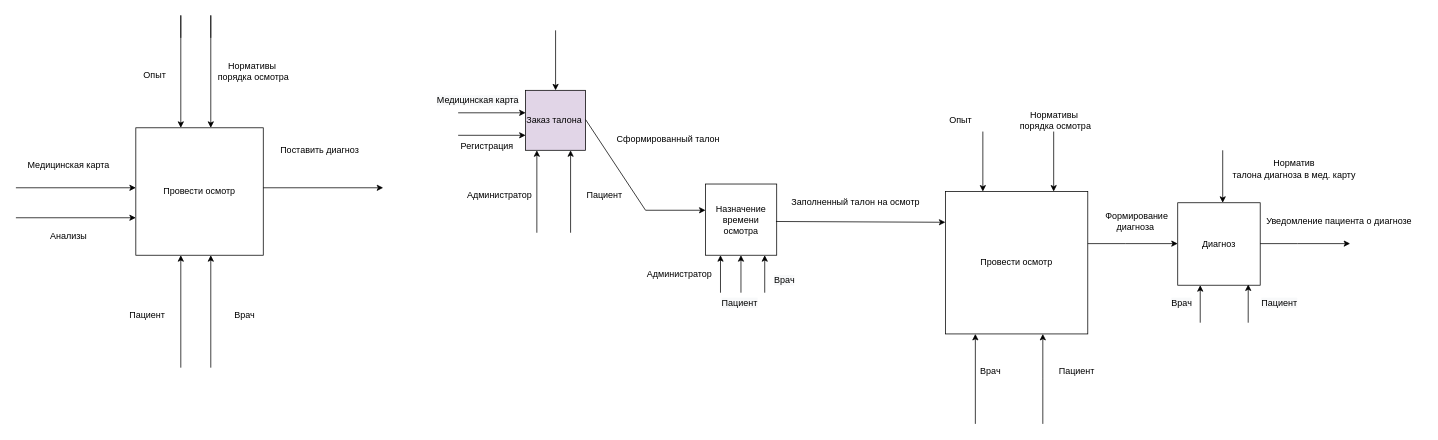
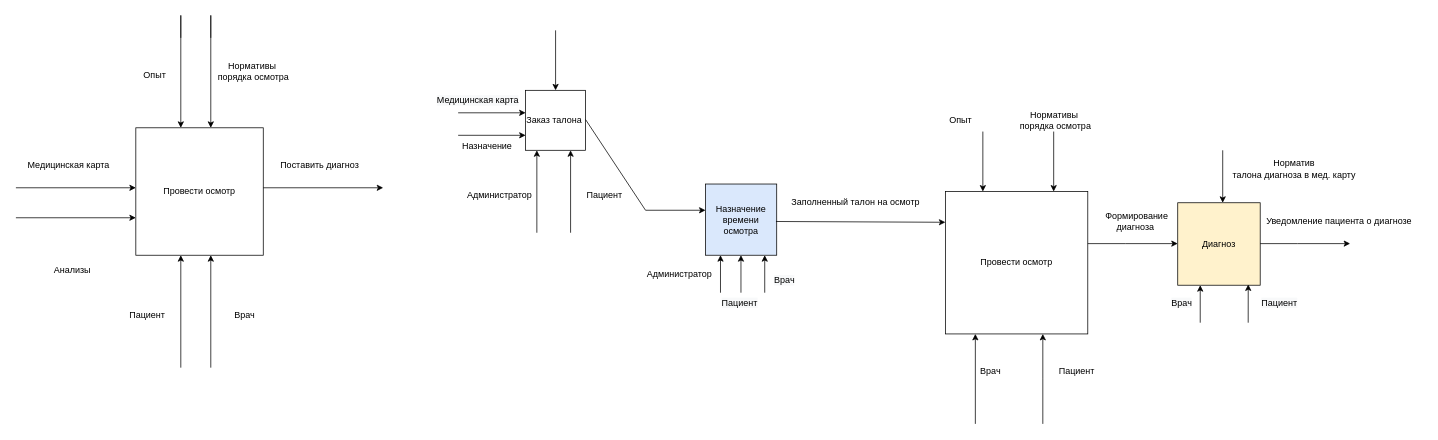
  <mxCell id="0" />
  <mxCell id="1" parent="0" />
  <mxCell id="2" value="Провести осмотр" style="whiteSpace=wrap;html=1;aspect=fixed;" parent="1" vertex="1"><mxGeometry x="180" y="170" width="170" height="170" as="geometry" /></mxCell>
  <mxCell id="3" value="" style="endArrow=classic;html=1;rounded=0;" parent="1" edge="1"><mxGeometry width="50" height="50" relative="1" as="geometry"><mxPoint x="20" y="250" as="sourcePoint" /><mxPoint x="180" y="250" as="targetPoint" /></mxGeometry></mxCell>
  <mxCell id="4" value="Медицинская карта" style="text;html=1;align=center;verticalAlign=middle;resizable=0;points=[];autosize=1;strokeColor=none;fillColor=none;" parent="1" vertex="1"><mxGeometry x="25" y="205" width="130" height="30" as="geometry" /></mxCell>
  <mxCell id="5" value="" style="endArrow=classic;html=1;rounded=0;" parent="1" edge="1"><mxGeometry width="50" height="50" relative="1" as="geometry"><mxPoint x="280" y="490" as="sourcePoint" /><mxPoint x="280" y="340" as="targetPoint" /></mxGeometry></mxCell>
  <mxCell id="6" value="Врач" style="text;html=1;align=center;verticalAlign=middle;resizable=0;points=[];autosize=1;strokeColor=none;fillColor=none;" parent="1" vertex="1"><mxGeometry x="300" y="405" width="50" height="30" as="geometry" /></mxCell>
- <mxCell id="7" value="Поставить диагноз" style="text;html=1;align=center;verticalAlign=middle;resizable=0;points=[];autosize=1;strokeColor=none;fillColor=none;" parent="1" vertex="1"><mxGeometry x="360" y="185" width="130" height="30" as="geometry" /></mxCell>
+ <mxCell id="7" value="Поставить диагноз" style="text;html=1;align=center;verticalAlign=middle;resizable=0;points=[];autosize=1;strokeColor=none;fillColor=none;" parent="1" vertex="1"><mxGeometry x="360" y="205" width="130" height="30" as="geometry" /></mxCell>
  <mxCell id="8" value="" style="endArrow=classic;html=1;rounded=0;" parent="1" edge="1"><mxGeometry width="50" height="50" relative="1" as="geometry"><mxPoint x="350" y="250" as="sourcePoint" /><mxPoint x="510" y="250" as="targetPoint" /></mxGeometry></mxCell>
  <mxCell id="9" value="" style="endArrow=classic;html=1;rounded=0;" parent="1" edge="1"><mxGeometry width="50" height="50" relative="1" as="geometry"><mxPoint x="280" as="sourcePoint" y="50" /><mxPoint x="280" y="170" as="targetPoint" /><Array as="points"><mxPoint x="280" y="20" /></Array></mxGeometry></mxCell>
- <mxCell id="10" value="Анализы" style="text;html=1;align=center;verticalAlign=middle;resizable=0;points=[];autosize=1;strokeColor=none;fillColor=none;" parent="1" vertex="1"><mxGeometry x="55" y="300" width="70" height="30" as="geometry" /></mxCell>
+ <mxCell id="10" value="Анализы" style="text;html=1;align=center;verticalAlign=middle;resizable=0;points=[];autosize=1;strokeColor=none;fillColor=none;" parent="1" vertex="1"><mxGeometry x="60" y="345" width="70" height="30" as="geometry" /></mxCell>
  <mxCell id="11" value="" style="endArrow=classic;html=1;rounded=0;" parent="1" edge="1"><mxGeometry width="50" height="50" relative="1" as="geometry"><mxPoint x="240" y="490" as="sourcePoint" /><mxPoint x="240" y="340" as="targetPoint" /></mxGeometry></mxCell>
  <mxCell id="12" value="Пациент" style="text;html=1;align=center;verticalAlign=middle;resizable=0;points=[];autosize=1;strokeColor=none;fillColor=none;" parent="1" vertex="1"><mxGeometry x="160" y="405" width="70" height="30" as="geometry" /></mxCell>
- <mxCell id="13" value="Заказ талона&amp;nbsp;" style="whiteSpace=wrap;html=1;aspect=fixed;fillColor=#e1d5e7;" parent="1" vertex="1"><mxGeometry x="700" y="120" width="80" height="80" as="geometry" /></mxCell>
- <mxCell id="14" value="Диагноз" style="whiteSpace=wrap;html=1;aspect=fixed;" parent="1" vertex="1"><mxGeometry x="1570" y="270" width="110" height="110" as="geometry" /></mxCell>
+ <mxCell id="13" value="Заказ талона&amp;nbsp;" style="whiteSpace=wrap;html=1;aspect=fixed;" parent="1" vertex="1"><mxGeometry x="700" y="120" width="80" height="80" as="geometry" /></mxCell>
+ <mxCell id="14" value="Диагноз" style="whiteSpace=wrap;html=1;aspect=fixed;fillColor=#fff2cc;" parent="1" vertex="1"><mxGeometry x="1570" y="270" width="110" height="110" as="geometry" /></mxCell>
  <mxCell id="15" value="Провести осмотр" style="whiteSpace=wrap;html=1;aspect=fixed;" parent="1" vertex="1"><mxGeometry x="1260" y="255" width="190" height="190" as="geometry" /></mxCell>
  <mxCell id="16" value="Пациент" style="text;html=1;align=center;verticalAlign=middle;resizable=0;points=[];autosize=1;strokeColor=none;fillColor=none;" parent="1" vertex="1"><mxGeometry x="770" y="245" width="70" height="30" as="geometry" /></mxCell>
  <mxCell id="17" value="" style="endArrow=classic;html=1;rounded=0;entryX=0.5;entryY=0;entryDx=0;entryDy=0;" parent="1" target="13" edge="1"><mxGeometry width="50" height="50" relative="1" as="geometry"><mxPoint x="740" y="40" as="sourcePoint" /><mxPoint x="790" y="20" as="targetPoint" /></mxGeometry></mxCell>
- <mxCell id="18" value="Регистрация&amp;nbsp;" style="text;html=1;align=center;verticalAlign=middle;resizable=0;points=[];autosize=1;strokeColor=none;fillColor=none;" parent="1" vertex="1"><mxGeometry x="600" y="180" width="100" height="30" as="geometry" /></mxCell>
+ <mxCell id="18" value="Назначение&amp;nbsp;" style="text;html=1;align=center;verticalAlign=middle;resizable=0;points=[];autosize=1;strokeColor=none;fillColor=none;" parent="1" vertex="1"><mxGeometry x="600" y="180" width="100" height="30" as="geometry" /></mxCell>
  <mxCell id="19" value="" style="endArrow=classic;html=1;rounded=0;exitX=1.125;exitY=1.333;exitDx=0;exitDy=0;exitPerimeter=0;" parent="1" edge="1"><mxGeometry width="50" height="50" relative="1" as="geometry"><mxPoint x="715" y="309.99" as="sourcePoint" /><mxPoint x="715" y="200" as="targetPoint" /></mxGeometry></mxCell>
  <mxCell id="20" value="" style="endArrow=classic;html=1;rounded=0;" parent="1" edge="1"><mxGeometry width="50" height="50" relative="1" as="geometry"><mxPoint x="760" y="310" as="sourcePoint" /><mxPoint x="760" y="200.01" as="targetPoint" /></mxGeometry></mxCell>
  <mxCell id="21" value="" style="endArrow=classic;html=1;rounded=0;entryX=0;entryY=0.5;entryDx=0;entryDy=0;" parent="1" edge="1"><mxGeometry width="50" height="50" relative="1" as="geometry"><mxPoint x="780" y="159" as="sourcePoint" /><mxPoint x="940" y="280" as="targetPoint" /><Array as="points"><mxPoint x="860" y="280" /></Array></mxGeometry></mxCell>
- <mxCell id="22" value="Сформированный талон" style="text;html=1;align=center;verticalAlign=middle;resizable=0;points=[];autosize=1;strokeColor=none;fillColor=none;" parent="1" vertex="1"><mxGeometry x="810" y="170" width="160" height="30" as="geometry" /></mxCell>
  <mxCell id="23" value="Нормативы&lt;br style=&quot;border-color: var(--border-color);&quot;&gt;&amp;nbsp;порядка осмотра" style="text;html=1;align=center;verticalAlign=middle;resizable=0;points=[];autosize=1;strokeColor=none;fillColor=none;" parent="1" vertex="1"><mxGeometry x="1345" y="140" width="120" height="40" as="geometry" /></mxCell>
  <mxCell id="24" value="Опыт" style="text;html=1;align=center;verticalAlign=middle;resizable=0;points=[];autosize=1;strokeColor=none;fillColor=none;" parent="1" vertex="1"><mxGeometry x="1255" y="145" width="50" height="30" as="geometry" /></mxCell>
  <mxCell id="25" value="" style="endArrow=classic;html=1;rounded=0;entryX=0.5;entryY=0;entryDx=0;entryDy=0;" parent="1" edge="1"><mxGeometry width="50" height="50" relative="1" as="geometry"><mxPoint x="1310" y="175" as="sourcePoint" /><mxPoint x="1310" y="255" as="targetPoint" /></mxGeometry></mxCell>
  <mxCell id="26" value="" style="endArrow=classic;html=1;rounded=0;entryX=0.5;entryY=0;entryDx=0;entryDy=0;" parent="1" edge="1"><mxGeometry width="50" height="50" relative="1" as="geometry"><mxPoint x="1404.5" y="175" as="sourcePoint" /><mxPoint x="1404.5" y="255" as="targetPoint" /></mxGeometry></mxCell>
  <mxCell id="27" value="" style="endArrow=classic;html=1;rounded=0;" parent="1" edge="1"><mxGeometry width="50" height="50" relative="1" as="geometry"><mxPoint x="1300" y="565" as="sourcePoint" /><mxPoint x="1300" y="445" as="targetPoint" /></mxGeometry></mxCell>
  <mxCell id="28" value="Врач" style="text;html=1;align=center;verticalAlign=middle;resizable=0;points=[];autosize=1;strokeColor=none;fillColor=none;" parent="1" vertex="1"><mxGeometry x="1295" y="480" width="50" height="30" as="geometry" /></mxCell>
  <mxCell id="29" value="" style="endArrow=classic;html=1;rounded=0;entryX=0.5;entryY=0;entryDx=0;entryDy=0;" parent="1" edge="1"><mxGeometry width="50" height="50" relative="1" as="geometry"><mxPoint x="1390" y="565" as="sourcePoint" /><mxPoint x="1390" y="445" as="targetPoint" /><Array as="points"><mxPoint x="1390" y="505" /></Array></mxGeometry></mxCell>
  <mxCell id="30" value="Пациент" style="text;html=1;align=center;verticalAlign=middle;resizable=0;points=[];autosize=1;strokeColor=none;fillColor=none;" parent="1" vertex="1"><mxGeometry x="1400" y="480" width="70" height="30" as="geometry" /></mxCell>
  <mxCell id="31" value="" style="endArrow=classic;html=1;rounded=0;" parent="1" edge="1"><mxGeometry width="50" height="50" relative="1" as="geometry"><mxPoint x="1450" y="324.5" as="sourcePoint" /><mxPoint x="1570" y="324.5" as="targetPoint" /><Array as="points"><mxPoint x="1500" y="324.5" /></Array></mxGeometry></mxCell>
  <mxCell id="32" value="Формирование &lt;br&gt;диагноза&amp;nbsp;" style="text;html=1;align=center;verticalAlign=middle;resizable=0;points=[];autosize=1;strokeColor=none;fillColor=none;" parent="1" vertex="1"><mxGeometry x="1460" y="275" width="110" height="40" as="geometry" /></mxCell>
  <mxCell id="33" value="" style="endArrow=classic;html=1;rounded=0;" parent="1" edge="1"><mxGeometry width="50" height="50" relative="1" as="geometry"><mxPoint x="1630" y="200" as="sourcePoint" /><mxPoint x="1630" y="270" as="targetPoint" /></mxGeometry></mxCell>
  <mxCell id="34" value="" style="endArrow=classic;html=1;rounded=0;exitX=1.125;exitY=1.333;exitDx=0;exitDy=0;exitPerimeter=0;" parent="1" edge="1"><mxGeometry width="50" height="50" relative="1" as="geometry"><mxPoint x="1600" y="430" as="sourcePoint" /><mxPoint x="1600" y="380.01" as="targetPoint" /></mxGeometry></mxCell>
  <mxCell id="35" value="" style="endArrow=classic;html=1;rounded=0;entryX=0.855;entryY=0.991;entryDx=0;entryDy=0;entryPerimeter=0;" parent="1" target="14" edge="1"><mxGeometry width="50" height="50" relative="1" as="geometry"><mxPoint x="1664" y="430" as="sourcePoint" /><mxPoint x="1660" y="380" as="targetPoint" /></mxGeometry></mxCell>
  <mxCell id="36" value="&lt;div style=&quot;text-align: center;&quot;&gt;&lt;span style=&quot;background-color: rgb(248, 249, 250);&quot;&gt;Врач&lt;/span&gt;&lt;/div&gt;" style="text;whiteSpace=wrap;html=1;" parent="1" vertex="1"><mxGeometry x="1560" y="390" width="50" height="40" as="geometry" /></mxCell>
  <mxCell id="37" value="&lt;span style=&quot;color: rgb(0, 0, 0); font-family: Helvetica; font-size: 12px; font-style: normal; font-variant-ligatures: normal; font-variant-caps: normal; font-weight: 400; letter-spacing: normal; orphans: 2; text-align: center; text-indent: 0px; text-transform: none; widows: 2; word-spacing: 0px; -webkit-text-stroke-width: 0px; background-color: rgb(248, 249, 250); text-decoration-thickness: initial; text-decoration-style: initial; text-decoration-color: initial; float: none; display: inline !important;&quot;&gt;Пациент&lt;/span&gt;" style="text;whiteSpace=wrap;html=1;" parent="1" vertex="1"><mxGeometry x="1680" y="390" width="110" height="40" as="geometry" /></mxCell>
  <mxCell id="38" value="Норматив &lt;br&gt;талона диагноза в мед. карту" style="text;html=1;align=center;verticalAlign=middle;resizable=0;points=[];autosize=1;strokeColor=none;fillColor=none;" parent="1" vertex="1"><mxGeometry x="1630" y="205" width="190" height="40" as="geometry" /></mxCell>
  <mxCell id="39" value="" style="endArrow=classic;html=1;rounded=0;" parent="1" edge="1"><mxGeometry width="50" height="50" relative="1" as="geometry"><mxPoint x="1680" y="324.5" as="sourcePoint" /><mxPoint x="1800" y="324.5" as="targetPoint" /><Array as="points"><mxPoint x="1730" y="324.5" /></Array></mxGeometry></mxCell>
  <mxCell id="40" value="Уведомление пациента о диагнозе" style="text;html=1;align=center;verticalAlign=middle;resizable=0;points=[];autosize=1;strokeColor=none;fillColor=none;" parent="1" vertex="1"><mxGeometry x="1675" y="280" width="220" height="30" as="geometry" /></mxCell>
  <mxCell id="41" value="" style="endArrow=classic;html=1;rounded=0;" parent="1" edge="1"><mxGeometry width="50" height="50" relative="1" as="geometry"><mxPoint x="20" y="290" as="sourcePoint" /><mxPoint x="180" y="290" as="targetPoint" /></mxGeometry></mxCell>
  <mxCell id="42" value="Нормативы&lt;br&gt;&amp;nbsp;порядка осмотра" style="text;html=1;align=center;verticalAlign=middle;resizable=0;points=[];autosize=1;strokeColor=none;fillColor=none;" parent="1" vertex="1"><mxGeometry x="275" y="75" width="120" height="40" as="geometry" /></mxCell>
  <mxCell id="43" value="" style="endArrow=classic;html=1;rounded=0;" parent="1" edge="1"><mxGeometry width="50" height="50" relative="1" as="geometry"><mxPoint x="240" as="sourcePoint" y="50" /><mxPoint x="240" y="170" as="targetPoint" /><Array as="points"><mxPoint x="240" y="20" /></Array></mxGeometry></mxCell>
  <mxCell id="44" value="Опыт" style="text;html=1;align=center;verticalAlign=middle;resizable=0;points=[];autosize=1;strokeColor=none;fillColor=none;" parent="1" vertex="1"><mxGeometry x="180" y="85" width="50" height="30" as="geometry" /></mxCell>
  <mxCell id="45" value="" style="endArrow=classic;html=1;rounded=0;" parent="1" edge="1"><mxGeometry width="50" height="50" relative="1" as="geometry"><mxPoint x="610" y="180" as="sourcePoint" /><mxPoint x="700" y="180" as="targetPoint" /></mxGeometry></mxCell>
- <mxCell id="46" value="Назначение времени осмотра" style="whiteSpace=wrap;html=1;aspect=fixed;" parent="1" vertex="1"><mxGeometry x="940" y="245" width="95" height="95" as="geometry" /></mxCell>
+ <mxCell id="46" value="Назначение времени осмотра" style="whiteSpace=wrap;html=1;aspect=fixed;fillColor=#dae8fc;" parent="1" vertex="1"><mxGeometry x="940" y="245" width="95" height="95" as="geometry" /></mxCell>
  <mxCell id="47" value="" style="endArrow=classic;html=1;rounded=0;" parent="1" edge="1"><mxGeometry width="50" height="50" relative="1" as="geometry"><mxPoint x="960" y="390" as="sourcePoint" /><mxPoint x="960" y="340" as="targetPoint" /></mxGeometry></mxCell>
  <mxCell id="48" value="Администратор" style="text;html=1;align=center;verticalAlign=middle;resizable=0;points=[];autosize=1;strokeColor=none;fillColor=none;" parent="1" vertex="1"><mxGeometry x="850" y="350" width="110" height="30" as="geometry" /></mxCell>
  <mxCell id="49" value="" style="endArrow=classic;html=1;rounded=0;exitX=1.125;exitY=1.333;exitDx=0;exitDy=0;exitPerimeter=0;" parent="1" edge="1"><mxGeometry x="-0.2" y="5" width="50" height="50" relative="1" as="geometry"><mxPoint x="987.3" y="389.99" as="sourcePoint" /><mxPoint x="987.3" y="340" as="targetPoint" /><mxPoint x="1" as="offset" /></mxGeometry></mxCell>
  <mxCell id="50" value="&lt;span style=&quot;color: rgb(0, 0, 0); font-family: Helvetica; font-size: 12px; font-style: normal; font-variant-ligatures: normal; font-variant-caps: normal; font-weight: 400; letter-spacing: normal; orphans: 2; text-align: center; text-indent: 0px; text-transform: none; widows: 2; word-spacing: 0px; -webkit-text-stroke-width: 0px; background-color: rgb(248, 249, 250); text-decoration-thickness: initial; text-decoration-style: initial; text-decoration-color: initial; float: none; display: inline !important;&quot;&gt;Пациент&lt;/span&gt;" style="text;whiteSpace=wrap;html=1;" parent="1" vertex="1"><mxGeometry x="960" y="390" width="80" height="40" as="geometry" /></mxCell>
  <mxCell id="51" value="" style="endArrow=classic;html=1;rounded=0;exitX=1.125;exitY=1.333;exitDx=0;exitDy=0;exitPerimeter=0;" parent="1" edge="1"><mxGeometry x="-0.2" y="-1" width="50" height="50" relative="1" as="geometry"><mxPoint x="1019" y="390" as="sourcePoint" /><mxPoint x="1019" y="340.01" as="targetPoint" /><mxPoint as="offset" /></mxGeometry></mxCell>
  <mxCell id="52" value="&lt;span style=&quot;color: rgb(0, 0, 0); font-family: Helvetica; font-size: 12px; font-style: normal; font-variant-ligatures: normal; font-variant-caps: normal; font-weight: 400; letter-spacing: normal; orphans: 2; text-align: center; text-indent: 0px; text-transform: none; widows: 2; word-spacing: 0px; -webkit-text-stroke-width: 0px; background-color: rgb(248, 249, 250); text-decoration-thickness: initial; text-decoration-style: initial; text-decoration-color: initial; float: none; display: inline !important;&quot;&gt;Врач&lt;/span&gt;" style="text;whiteSpace=wrap;html=1;" parent="1" vertex="1"><mxGeometry x="1030" y="360" width="110" height="40" as="geometry" /></mxCell>
  <mxCell id="53" value="" style="endArrow=classic;html=1;rounded=0;entryX=0;entryY=0.216;entryDx=0;entryDy=0;entryPerimeter=0;" parent="1" target="15" edge="1"><mxGeometry width="50" height="50" relative="1" as="geometry"><mxPoint x="1034" y="295" as="sourcePoint" /><mxPoint x="1084" y="245" as="targetPoint" /></mxGeometry></mxCell>
  <mxCell id="54" value="Заполненный талон на осмотр" style="text;html=1;align=center;verticalAlign=middle;resizable=0;points=[];autosize=1;strokeColor=none;fillColor=none;" parent="1" vertex="1"><mxGeometry x="1045" y="255" width="190" height="30" as="geometry" /></mxCell>
  <mxCell id="55" value="&lt;span style=&quot;color: rgb(0, 0, 0); font-family: Helvetica; font-size: 12px; font-style: normal; font-variant-ligatures: normal; font-variant-caps: normal; font-weight: 400; letter-spacing: normal; orphans: 2; text-align: center; text-indent: 0px; text-transform: none; widows: 2; word-spacing: 0px; -webkit-text-stroke-width: 0px; background-color: rgb(248, 249, 250); text-decoration-thickness: initial; text-decoration-style: initial; text-decoration-color: initial; float: none; display: inline !important;&quot;&gt;Медицинская карта&lt;/span&gt;" style="text;whiteSpace=wrap;html=1;" parent="1" vertex="1"><mxGeometry x="580" y="120" width="160" height="40" as="geometry" /></mxCell>
  <mxCell id="56" value="" style="endArrow=classic;html=1;rounded=0;" parent="1" edge="1"><mxGeometry width="50" height="50" relative="1" as="geometry"><mxPoint x="610" y="150" as="sourcePoint" /><mxPoint x="700" y="150" as="targetPoint" /></mxGeometry></mxCell>
  <mxCell id="57" value="Администратор" style="text;html=1;align=center;verticalAlign=middle;resizable=0;points=[];autosize=1;strokeColor=none;fillColor=none;" vertex="1" parent="1"><mxGeometry x="610" y="245" width="110" height="30" as="geometry" /></mxCell>
